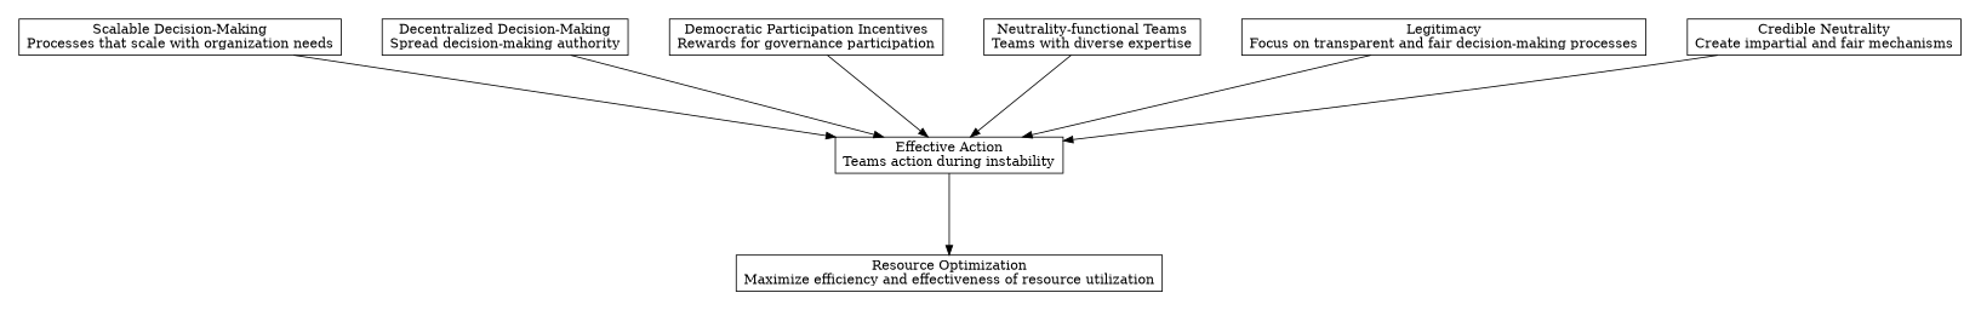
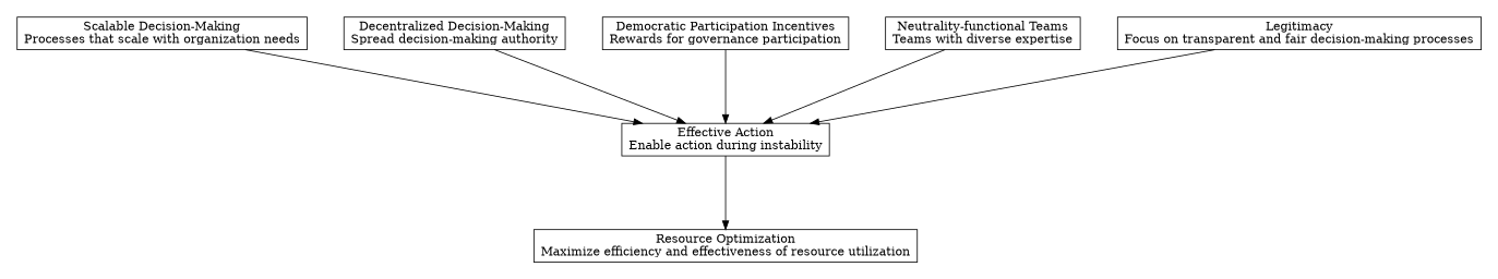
  digraph {
    nodesep=0.6
    rankdir=TB
    ranksep=1.2
    node [shape=box]
-   n1 [label="Credible Neutrality\nCreate impartial and fair mechanisms"]
    n2 [label="Legitimacy\nFocus on transparent and fair decision-making processes"]
    n3 [label="Neutrality-functional Teams\nTeams with diverse expertise"]
    n4 [label="Democratic Participation Incentives\nRewards for governance participation"]
    n5 [label="Decentralized Decision-Making\nSpread decision-making authority"]
    n6 [label="Scalable Decision-Making\nProcesses that scale with organization needs"]
    n7 [label="Resource Optimization\nMaximize efficiency and effectiveness of resource utilization"]
-   n8 [label="Effective Action\nTeams action during instability"]
+   n8 [label="Effective Action\nEnable action during instability"]
    subgraph cluster_1 {
      rank=max
      style=invis
-     n1
      n2
      n3
      n4
      n5
      n6
    }
    subgraph cluster_2 {
      rank=min
      style=invis
      n7
    }
-   n1 -> n8
    n2 -> n8
    n3 -> n8
    n4 -> n8
    n5 -> n8
    n6 -> n8
    n8 -> n7
  }
